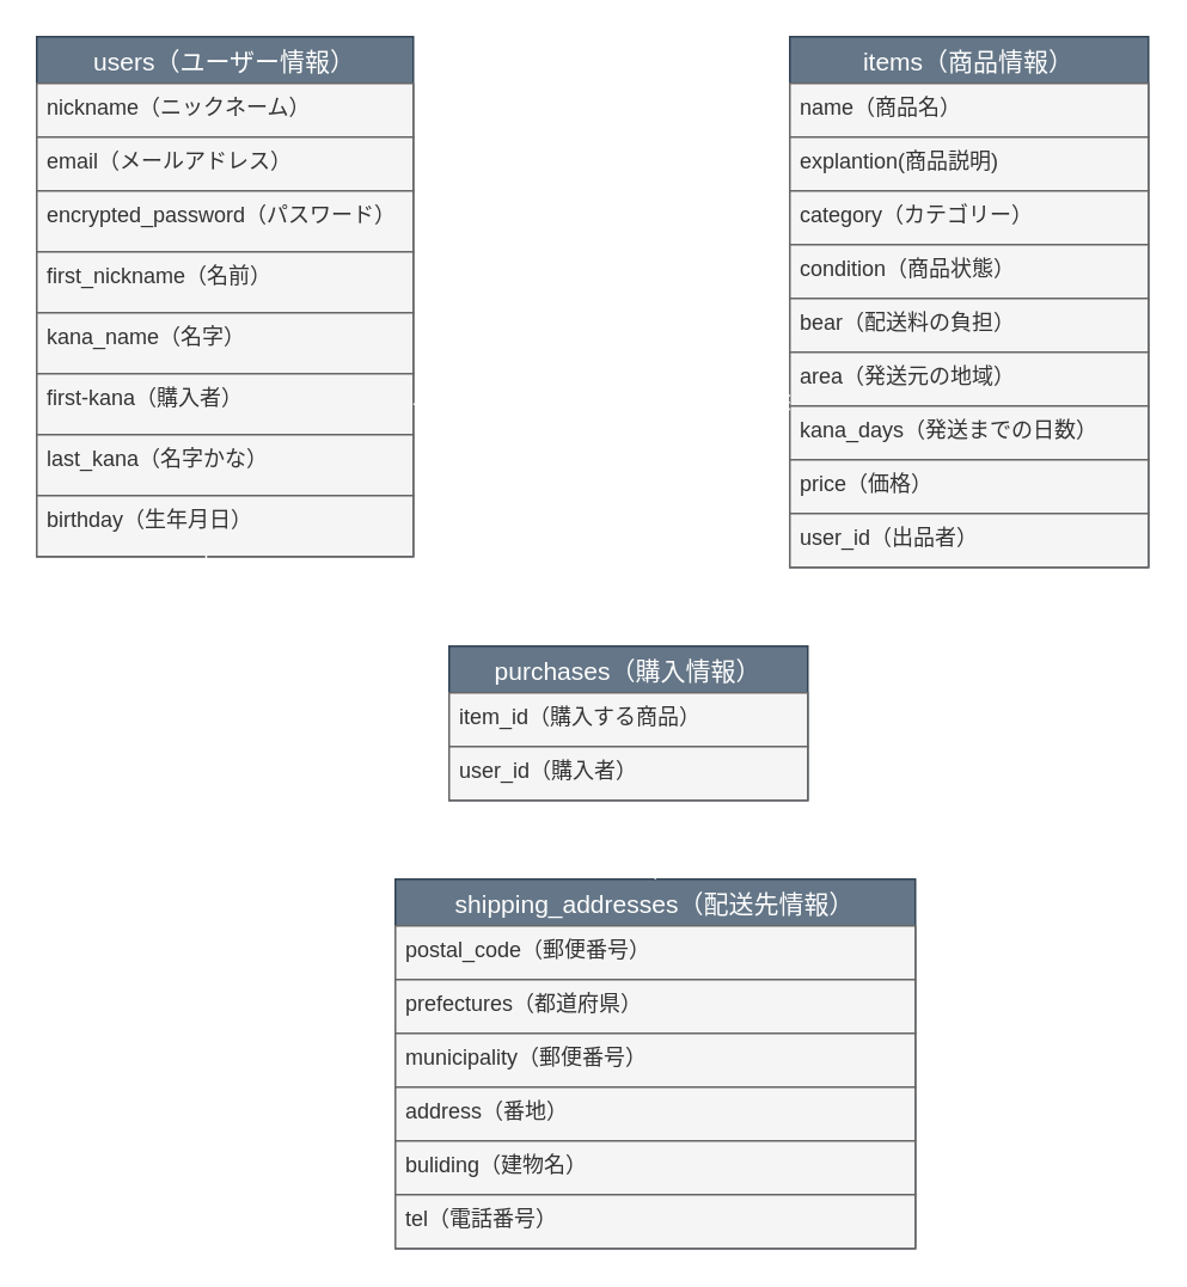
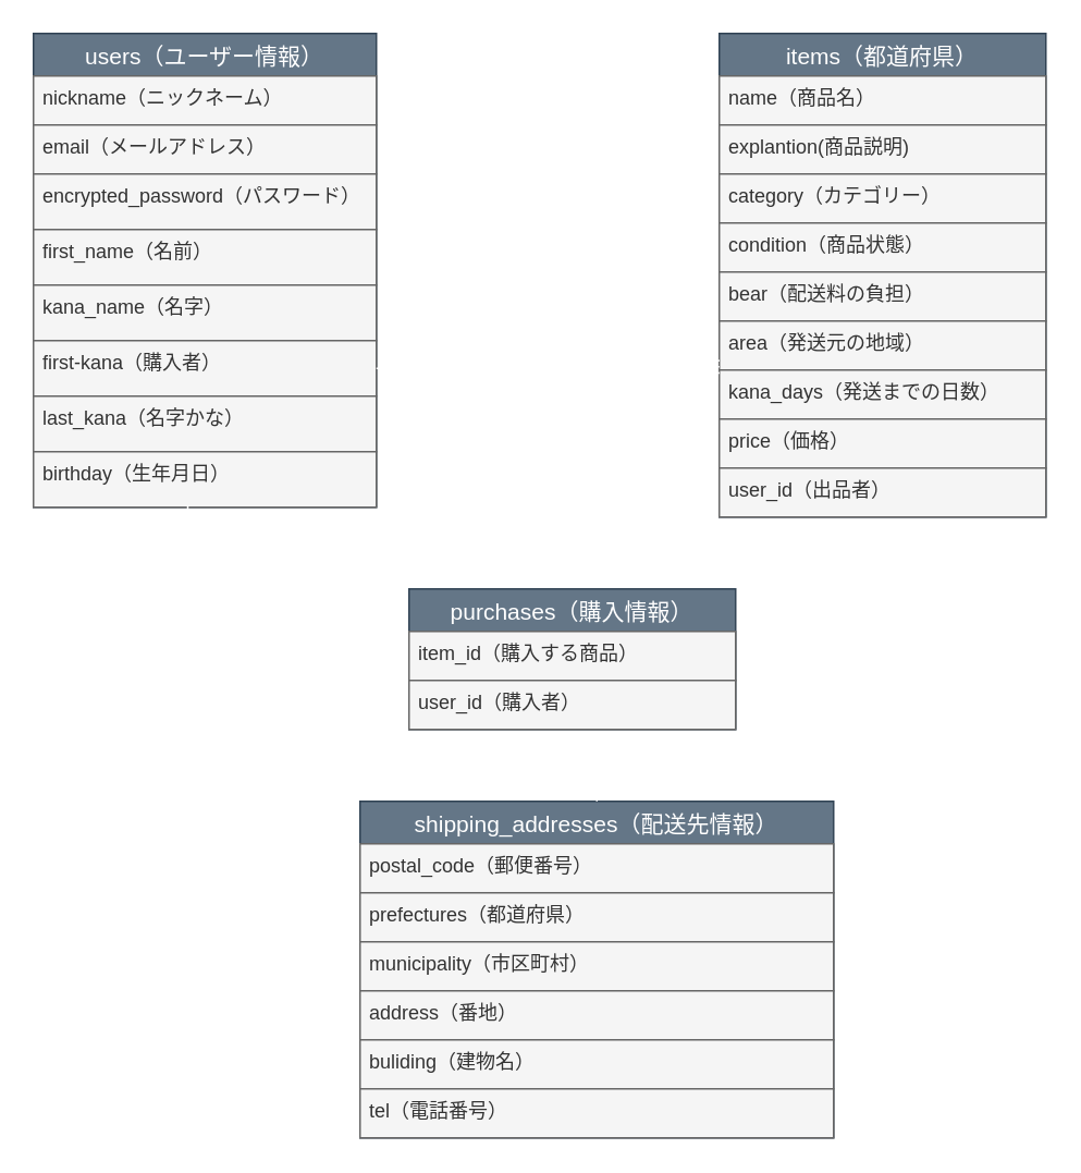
  <mxCell id="0" />
  <mxCell id="1" parent="0" />
  <mxCell id="2" value="users（ユーザー情報）" style="swimlane;fontStyle=0;childLayout=stackLayout;horizontal=1;startSize=26;horizontalStack=0;resizeParent=1;resizeParentMax=0;resizeLast=0;collapsible=1;marginBottom=0;align=center;fontSize=14;labelBackgroundColor=none;fillColor=#647687;fontColor=#ffffff;strokeColor=#314354;" parent="1" vertex="1"><mxGeometry x="20" y="20" width="210" height="290" as="geometry"><mxRectangle x="50" y="150" width="50" height="26" as="alternateBounds" /></mxGeometry></mxCell>
  <mxCell id="3" value="nickname（ニックネーム）" style="text;spacingLeft=4;spacingRight=4;overflow=hidden;rotatable=0;points=[[0,0.5],[1,0.5]];portConstraint=eastwest;fontSize=12;fillColor=#f5f5f5;fontColor=#333333;strokeColor=#666666;" parent="2" vertex="1"><mxGeometry y="26" width="210" height="30" as="geometry" /></mxCell>
  <mxCell id="4" value="email（メールアドレス）" style="text;spacingLeft=4;spacingRight=4;overflow=hidden;rotatable=0;points=[[0,0.5],[1,0.5]];portConstraint=eastwest;fontSize=12;fillColor=#f5f5f5;fontColor=#333333;strokeColor=#666666;" parent="2" vertex="1"><mxGeometry y="56" width="210" height="30" as="geometry" /></mxCell>
  <mxCell id="5" value="encrypted_password（パスワード）" style="text;spacingLeft=4;spacingRight=4;overflow=hidden;rotatable=0;points=[[0,0.5],[1,0.5]];portConstraint=eastwest;fontSize=12;fillColor=#f5f5f5;fontColor=#333333;strokeColor=#666666;" parent="2" vertex="1"><mxGeometry y="86" width="210" height="34" as="geometry" /></mxCell>
- <mxCell id="6" value="first_nickname（名前）" style="text;spacingLeft=4;spacingRight=4;overflow=hidden;rotatable=0;points=[[0,0.5],[1,0.5]];portConstraint=eastwest;fontSize=12;fillColor=#f5f5f5;fontColor=#333333;strokeColor=#666666;" parent="2" vertex="1"><mxGeometry y="120" width="210" height="34" as="geometry" /></mxCell>
+ <mxCell id="6" value="first_name（名前）" style="text;spacingLeft=4;spacingRight=4;overflow=hidden;rotatable=0;points=[[0,0.5],[1,0.5]];portConstraint=eastwest;fontSize=12;fillColor=#f5f5f5;fontColor=#333333;strokeColor=#666666;" parent="2" vertex="1"><mxGeometry y="120" width="210" height="34" as="geometry" /></mxCell>
  <mxCell id="7" value="kana_name（名字）" style="text;spacingLeft=4;spacingRight=4;overflow=hidden;rotatable=0;points=[[0,0.5],[1,0.5]];portConstraint=eastwest;fontSize=12;fillColor=#f5f5f5;fontColor=#333333;strokeColor=#666666;" parent="2" vertex="1"><mxGeometry y="154" width="210" height="34" as="geometry" /></mxCell>
  <mxCell id="8" value="first-kana（購入者）" style="text;spacingLeft=4;spacingRight=4;overflow=hidden;rotatable=0;points=[[0,0.5],[1,0.5]];portConstraint=eastwest;fontSize=12;fillColor=#f5f5f5;fontColor=#333333;strokeColor=#666666;" parent="2" vertex="1"><mxGeometry y="188" width="210" height="34" as="geometry" /></mxCell>
  <mxCell id="9" value="last_kana（名字かな）" style="text;spacingLeft=4;spacingRight=4;overflow=hidden;rotatable=0;points=[[0,0.5],[1,0.5]];portConstraint=eastwest;fontSize=12;fillColor=#f5f5f5;fontColor=#333333;strokeColor=#666666;" parent="2" vertex="1"><mxGeometry y="222" width="210" height="34" as="geometry" /></mxCell>
  <mxCell id="10" value="birthday（生年月日）" style="text;spacingLeft=4;spacingRight=4;overflow=hidden;rotatable=0;points=[[0,0.5],[1,0.5]];portConstraint=eastwest;fontSize=12;fillColor=#f5f5f5;fontColor=#333333;strokeColor=#666666;" parent="2" vertex="1"><mxGeometry y="256" width="210" height="34" as="geometry" /></mxCell>
- <mxCell id="11" value="items（商品情報）" style="swimlane;fontStyle=0;childLayout=stackLayout;horizontal=1;startSize=26;horizontalStack=0;resizeParent=1;resizeParentMax=0;resizeLast=0;collapsible=1;marginBottom=0;align=center;fontSize=14;fillColor=#647687;strokeColor=#314354;fontColor=#ffffff;" parent="1" vertex="1"><mxGeometry x="440" y="20" width="200" height="296" as="geometry" /></mxCell>
+ <mxCell id="11" value="items（都道府県）" style="swimlane;fontStyle=0;childLayout=stackLayout;horizontal=1;startSize=26;horizontalStack=0;resizeParent=1;resizeParentMax=0;resizeLast=0;collapsible=1;marginBottom=0;align=center;fontSize=14;fillColor=#647687;strokeColor=#314354;fontColor=#ffffff;" parent="1" vertex="1"><mxGeometry x="440" y="20" width="200" height="296" as="geometry" /></mxCell>
  <mxCell id="12" value="name（商品名）" style="text;spacingLeft=4;spacingRight=4;overflow=hidden;rotatable=0;points=[[0,0.5],[1,0.5]];portConstraint=eastwest;fontSize=12;fillColor=#f5f5f5;fontColor=#333333;strokeColor=#666666;" parent="11" vertex="1"><mxGeometry y="26" width="200" height="30" as="geometry" /></mxCell>
  <mxCell id="13" value="explantion(商品説明)" style="text;spacingLeft=4;spacingRight=4;overflow=hidden;rotatable=0;points=[[0,0.5],[1,0.5]];portConstraint=eastwest;fontSize=12;fillColor=#f5f5f5;fontColor=#333333;strokeColor=#666666;" parent="11" vertex="1"><mxGeometry y="56" width="200" height="30" as="geometry" /></mxCell>
  <mxCell id="14" value="category（カテゴリー）" style="text;spacingLeft=4;spacingRight=4;overflow=hidden;rotatable=0;points=[[0,0.5],[1,0.5]];portConstraint=eastwest;fontSize=12;fillColor=#f5f5f5;fontColor=#333333;strokeColor=#666666;" parent="11" vertex="1"><mxGeometry y="86" width="200" height="30" as="geometry" /></mxCell>
  <mxCell id="15" value="condition（商品状態）" style="text;spacingLeft=4;spacingRight=4;overflow=hidden;rotatable=0;points=[[0,0.5],[1,0.5]];portConstraint=eastwest;fontSize=12;fillColor=#f5f5f5;fontColor=#333333;strokeColor=#666666;" parent="11" vertex="1"><mxGeometry y="116" width="200" height="30" as="geometry" /></mxCell>
  <mxCell id="16" value="bear（配送料の負担）" style="text;spacingLeft=4;spacingRight=4;overflow=hidden;rotatable=0;points=[[0,0.5],[1,0.5]];portConstraint=eastwest;fontSize=12;fillColor=#f5f5f5;fontColor=#333333;strokeColor=#666666;" parent="11" vertex="1"><mxGeometry y="146" width="200" height="30" as="geometry" /></mxCell>
  <mxCell id="17" value="area（発送元の地域）" style="text;spacingLeft=4;spacingRight=4;overflow=hidden;rotatable=0;points=[[0,0.5],[1,0.5]];portConstraint=eastwest;fontSize=12;fillColor=#f5f5f5;fontColor=#333333;strokeColor=#666666;" parent="11" vertex="1"><mxGeometry y="176" width="200" height="30" as="geometry" /></mxCell>
  <mxCell id="18" value="kana_days（発送までの日数）" style="text;spacingLeft=4;spacingRight=4;overflow=hidden;rotatable=0;points=[[0,0.5],[1,0.5]];portConstraint=eastwest;fontSize=12;fillColor=#f5f5f5;fontColor=#333333;strokeColor=#666666;" parent="11" vertex="1"><mxGeometry y="206" width="200" height="30" as="geometry" /></mxCell>
  <mxCell id="19" value="price（価格）" style="text;spacingLeft=4;spacingRight=4;overflow=hidden;rotatable=0;points=[[0,0.5],[1,0.5]];portConstraint=eastwest;fontSize=12;fillColor=#f5f5f5;fontColor=#333333;strokeColor=#666666;" parent="11" vertex="1"><mxGeometry y="236" width="200" height="30" as="geometry" /></mxCell>
  <mxCell id="20" value="user_id（出品者）" style="text;spacingLeft=4;spacingRight=4;overflow=hidden;rotatable=0;points=[[0,0.5],[1,0.5]];portConstraint=eastwest;fontSize=12;fillColor=#f5f5f5;fontColor=#333333;strokeColor=#666666;" parent="11" vertex="1"><mxGeometry y="266" width="200" height="30" as="geometry" /></mxCell>
  <mxCell id="21" value="shipping_addresses（配送先情報）" style="swimlane;fontStyle=0;childLayout=stackLayout;horizontal=1;startSize=26;horizontalStack=0;resizeParent=1;resizeParentMax=0;resizeLast=0;collapsible=1;marginBottom=0;align=center;fontSize=14;fillColor=#647687;fontColor=#ffffff;strokeColor=#314354;" parent="1" vertex="1"><mxGeometry x="220" y="490" width="290" height="206" as="geometry" /></mxCell>
  <mxCell id="22" value="postal_code（郵便番号）" style="text;spacingLeft=4;spacingRight=4;overflow=hidden;rotatable=0;points=[[0,0.5],[1,0.5]];portConstraint=eastwest;fontSize=12;fillColor=#f5f5f5;fontColor=#333333;strokeColor=#666666;" parent="21" vertex="1"><mxGeometry y="26" width="290" height="30" as="geometry" /></mxCell>
  <mxCell id="23" value="prefectures（都道府県）" style="text;spacingLeft=4;spacingRight=4;overflow=hidden;rotatable=0;points=[[0,0.5],[1,0.5]];portConstraint=eastwest;fontSize=12;fillColor=#f5f5f5;fontColor=#333333;strokeColor=#666666;" parent="21" vertex="1"><mxGeometry y="56" width="290" height="30" as="geometry" /></mxCell>
- <mxCell id="24" value="municipality（郵便番号）" style="text;spacingLeft=4;spacingRight=4;overflow=hidden;rotatable=0;points=[[0,0.5],[1,0.5]];portConstraint=eastwest;fontSize=12;fillColor=#f5f5f5;fontColor=#333333;strokeColor=#666666;" parent="21" vertex="1"><mxGeometry y="86" width="290" height="30" as="geometry" /></mxCell>
+ <mxCell id="24" value="municipality（市区町村）" style="text;spacingLeft=4;spacingRight=4;overflow=hidden;rotatable=0;points=[[0,0.5],[1,0.5]];portConstraint=eastwest;fontSize=12;fillColor=#f5f5f5;fontColor=#333333;strokeColor=#666666;" parent="21" vertex="1"><mxGeometry y="86" width="290" height="30" as="geometry" /></mxCell>
  <mxCell id="25" value="address（番地）" style="text;spacingLeft=4;spacingRight=4;overflow=hidden;rotatable=0;points=[[0,0.5],[1,0.5]];portConstraint=eastwest;fontSize=12;fillColor=#f5f5f5;fontColor=#333333;strokeColor=#666666;" parent="21" vertex="1"><mxGeometry y="116" width="290" height="30" as="geometry" /></mxCell>
  <mxCell id="26" value="buliding（建物名）" style="text;spacingLeft=4;spacingRight=4;overflow=hidden;rotatable=0;points=[[0,0.5],[1,0.5]];portConstraint=eastwest;fontSize=12;fillColor=#f5f5f5;fontColor=#333333;strokeColor=#666666;" parent="21" vertex="1"><mxGeometry y="146" width="290" height="30" as="geometry" /></mxCell>
  <mxCell id="27" value="tel（電話番号）" style="text;spacingLeft=4;spacingRight=4;overflow=hidden;rotatable=0;points=[[0,0.5],[1,0.5]];portConstraint=eastwest;fontSize=12;fillColor=#f5f5f5;fontColor=#333333;strokeColor=#666666;" parent="21" vertex="1"><mxGeometry y="176" width="290" height="30" as="geometry" /></mxCell>
  <mxCell id="28" value="purchases（購入情報）" style="swimlane;fontStyle=0;childLayout=stackLayout;horizontal=1;startSize=26;horizontalStack=0;resizeParent=1;resizeParentMax=0;resizeLast=0;collapsible=1;marginBottom=0;align=center;fontSize=14;fillColor=#647687;fontColor=#ffffff;strokeColor=#314354;" parent="1" vertex="1"><mxGeometry x="250" y="360" width="200" height="86" as="geometry" /></mxCell>
  <mxCell id="29" value="item_id（購入する商品）" style="text;spacingLeft=4;spacingRight=4;overflow=hidden;rotatable=0;points=[[0,0.5],[1,0.5]];portConstraint=eastwest;fontSize=12;fillColor=#f5f5f5;fontColor=#333333;strokeColor=#666666;" parent="28" vertex="1"><mxGeometry y="26" width="200" height="30" as="geometry" /></mxCell>
  <mxCell id="30" value="user_id（購入者）" style="text;spacingLeft=4;spacingRight=4;overflow=hidden;rotatable=0;points=[[0,0.5],[1,0.5]];portConstraint=eastwest;fontSize=12;fillColor=#f5f5f5;fontColor=#333333;strokeColor=#666666;" parent="28" vertex="1"><mxGeometry y="56" width="200" height="30" as="geometry" /></mxCell>
  <mxCell id="31" value="" style="edgeStyle=entityRelationEdgeStyle;fontSize=12;html=1;endArrow=ERoneToMany;startArrow=ERmandOne;startFill=0;fillColor=#f5f5f5;strokeColor=#FFFFFF;exitX=1;exitY=0.5;exitDx=0;exitDy=0;endFill=0;" parent="1" source="8" edge="1"><mxGeometry width="100" height="100" relative="1" as="geometry"><mxPoint x="220" y="224" as="sourcePoint" /><mxPoint x="440" y="224" as="targetPoint" /></mxGeometry></mxCell>
  <mxCell id="32" value="" style="edgeStyle=orthogonalEdgeStyle;fontSize=12;html=1;endArrow=ERoneToMany;entryX=-0.01;entryY=0.1;entryDx=0;entryDy=0;entryPerimeter=0;startArrow=ERmandOne;startFill=0;fillColor=#f5f5f5;strokeColor=#FFFFFF;exitX=0.45;exitY=0.971;exitDx=0;exitDy=0;exitPerimeter=0;dashed=1;" parent="1" source="10" target="30" edge="1"><mxGeometry width="100" height="100" relative="1" as="geometry"><mxPoint x="130" y="360" as="sourcePoint" /><mxPoint x="410" y="370" as="targetPoint" /></mxGeometry></mxCell>
  <mxCell id="33" value="" style="edgeStyle=orthogonalEdgeStyle;fontSize=12;html=1;endArrow=ERmandOne;startArrow=ERmandOne;jumpStyle=none;fillColor=#f5f5f5;strokeColor=#FFFFFF;exitX=1.01;exitY=0.067;exitDx=0;exitDy=0;entryX=0.595;entryY=1.033;entryDx=0;entryDy=0;entryPerimeter=0;exitPerimeter=0;dashed=1;" parent="1" source="30" target="20" edge="1"><mxGeometry width="100" height="100" relative="1" as="geometry"><mxPoint x="420" y="520" as="sourcePoint" /><mxPoint x="570" y="380" as="targetPoint" /></mxGeometry></mxCell>
  <mxCell id="34" value="" style="fontSize=12;html=1;endArrow=ERmandOne;startArrow=ERmandOne;jumpStyle=none;entryX=0.575;entryY=1.033;entryDx=0;entryDy=0;entryPerimeter=0;edgeStyle=orthogonalEdgeStyle;exitX=0.5;exitY=0;exitDx=0;exitDy=0;fillColor=#f5f5f5;strokeColor=#FFFFFF;dashed=1;" parent="1" source="21" target="30" edge="1"><mxGeometry width="100" height="100" relative="1" as="geometry"><mxPoint x="290" y="720" as="sourcePoint" /><mxPoint x="390" y="620" as="targetPoint" /></mxGeometry></mxCell>
